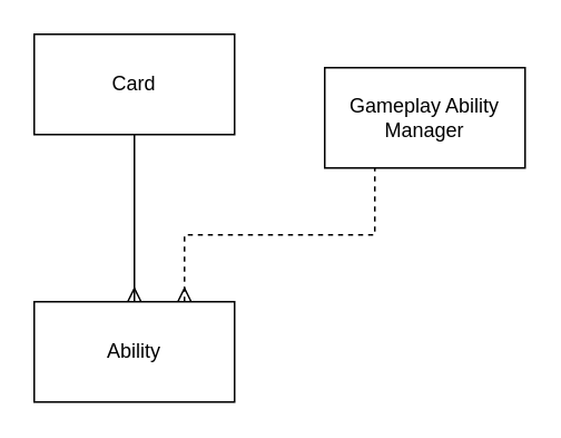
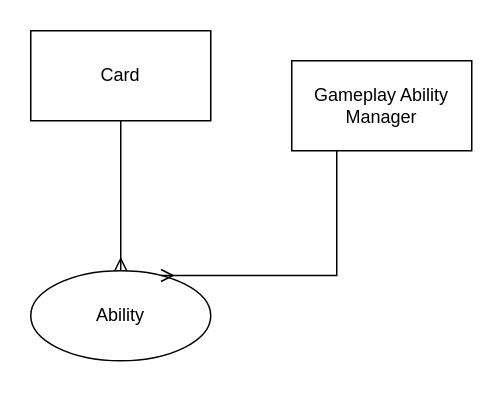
  <mxCell id="0" />
  <mxCell id="1" parent="0" />
  <mxCell id="2" value="Card" style="rounded=0;whiteSpace=wrap;html=1;" vertex="1" parent="1"><mxGeometry x="20" y="20" width="120" height="60" as="geometry" /></mxCell>
- <mxCell id="3" value="Ability" style="rounded=0;whiteSpace=wrap;html=1;" vertex="1" parent="1"><mxGeometry x="20" y="180" width="120" height="60" as="geometry" /></mxCell>
+ <mxCell id="3" value="Ability" style="ellipse;whiteSpace=wrap;html=1;" vertex="1" parent="1"><mxGeometry x="20" y="180" width="120" height="60" as="geometry" /></mxCell>
  <mxCell id="4" style="edgeStyle=orthogonalEdgeStyle;rounded=0;orthogonalLoop=1;jettySize=auto;html=1;exitX=0.5;exitY=0;exitDx=0;exitDy=0;entryX=0.5;entryY=1;entryDx=0;entryDy=0;startArrow=ERmany;startFill=0;endArrow=none;endFill=0;" edge="1" parent="1" source="3" target="2"><mxGeometry relative="1" as="geometry" /></mxCell>
  <mxCell id="5" value="Gameplay Ability Manager" style="rounded=0;whiteSpace=wrap;html=1;" vertex="1" parent="1"><mxGeometry x="194" y="40" width="120" height="60" as="geometry" /></mxCell>
- <mxCell id="6" style="edgeStyle=orthogonalEdgeStyle;rounded=0;orthogonalLoop=1;jettySize=auto;html=1;exitX=0.75;exitY=0;exitDx=0;exitDy=0;entryX=0.25;entryY=1;entryDx=0;entryDy=0;startArrow=ERmany;startFill=0;endArrow=none;endFill=0;dashed=1;" edge="1" parent="1" source="3" target="5"><mxGeometry relative="1" as="geometry"><mxPoint x="90" y="180" as="sourcePoint" /><mxPoint x="90" y="90" as="targetPoint" /></mxGeometry></mxCell>
+ <mxCell id="6" style="edgeStyle=orthogonalEdgeStyle;rounded=0;orthogonalLoop=1;jettySize=auto;html=1;exitX=0.75;exitY=0;exitDx=0;exitDy=0;entryX=0.25;entryY=1;entryDx=0;entryDy=0;startArrow=ERmany;startFill=0;endArrow=none;endFill=0;" edge="1" parent="1" source="3" target="5"><mxGeometry relative="1" as="geometry"><mxPoint x="90" y="180" as="sourcePoint" /><mxPoint x="90" y="90" as="targetPoint" /></mxGeometry></mxCell>
